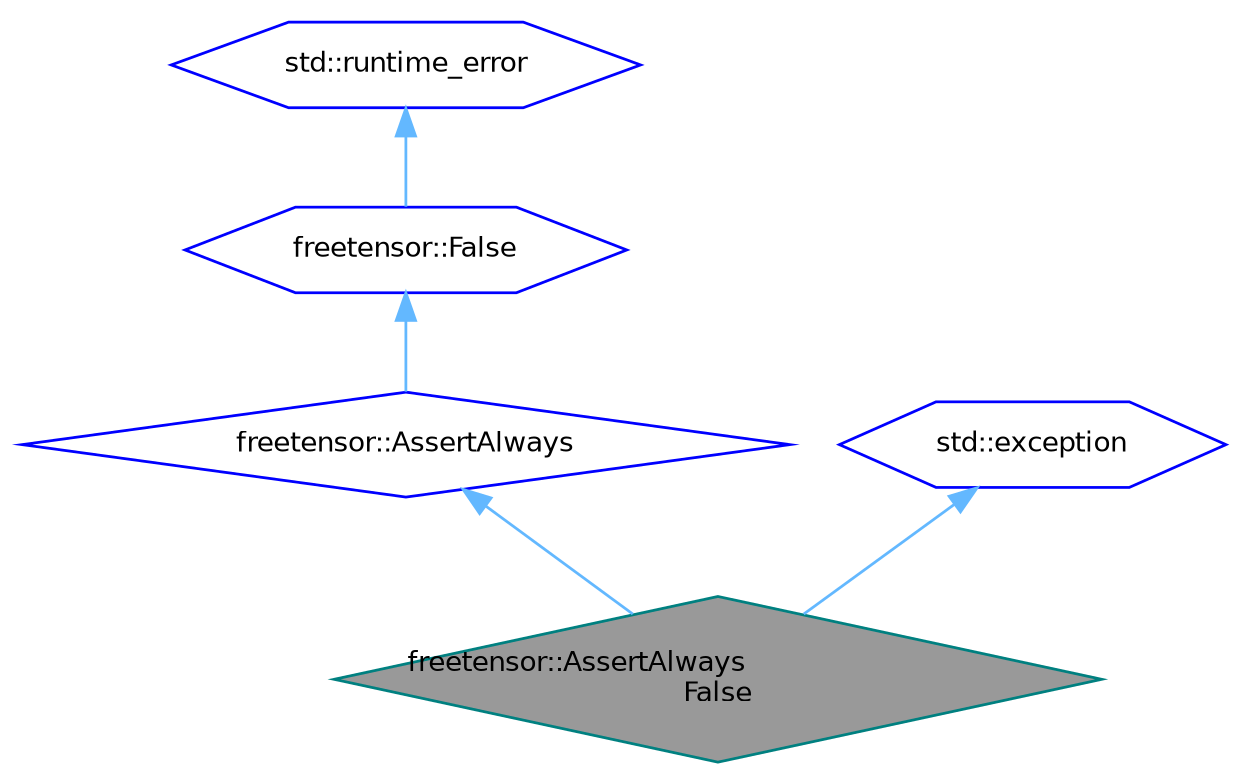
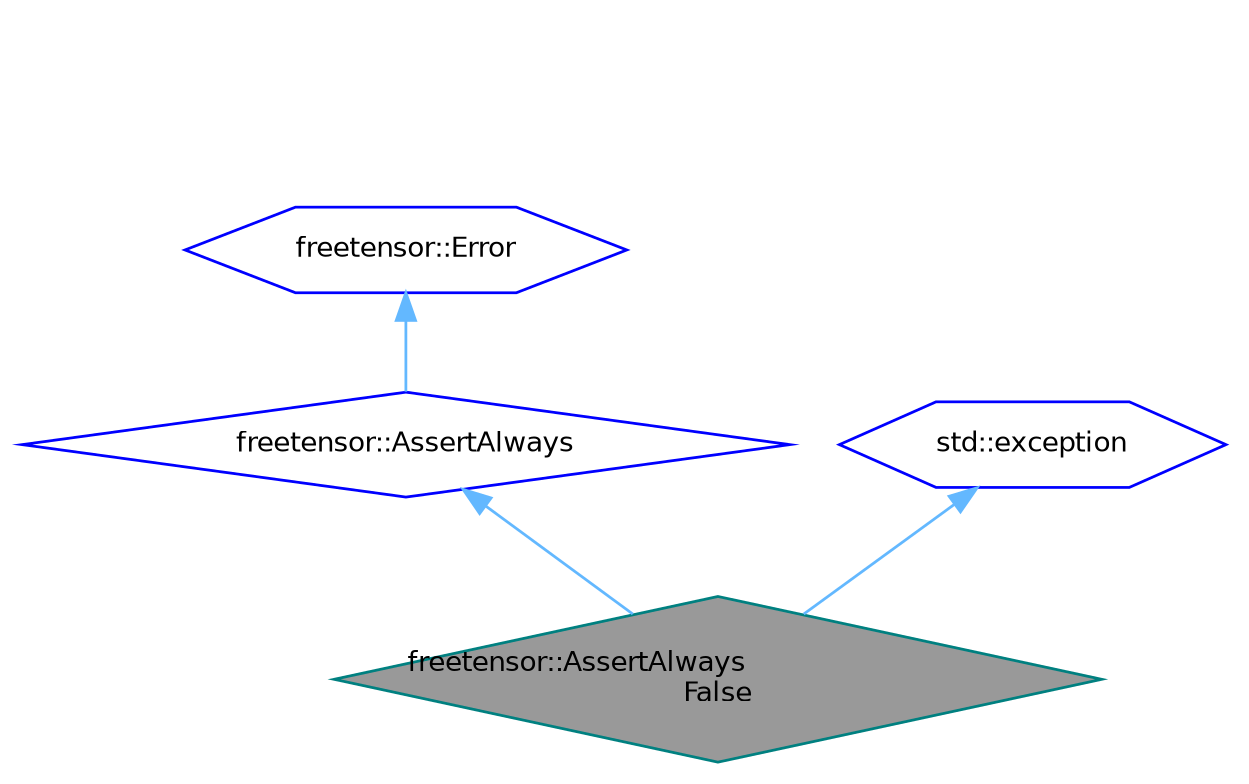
  digraph {
    node [color=blue fillcolor=white fontname=Helvetica fontsize=10 shape=hexagon style=filled]
    edge [color=steelblue1 dir=back fontname=Helvetica fontsize=10 labelfontname=Helvetica labelfontsize=10 style=solid]
    n1 [color=teal fillcolor=grey60 fontcolor=black height=0.2 label="freetensor::AssertAlways\lFalse" shape=diamond width=0.4]
    n2 [height=0.2 label="freetensor::AssertAlways" shape=diamond width=0.4]
-   n3 [height=0.2 label="freetensor::False" width=0.4]
-   n4 [height=0.2 label="std::runtime_error" width=0.4]
+   n3 [height=0.2 label="freetensor::Error" width=0.4]
    n5 [height=0.2 label="std::exception" width=0.4]
    n2 -> n1
    n3 -> n2
-   n4 -> n3
    n5 -> n1
  }
